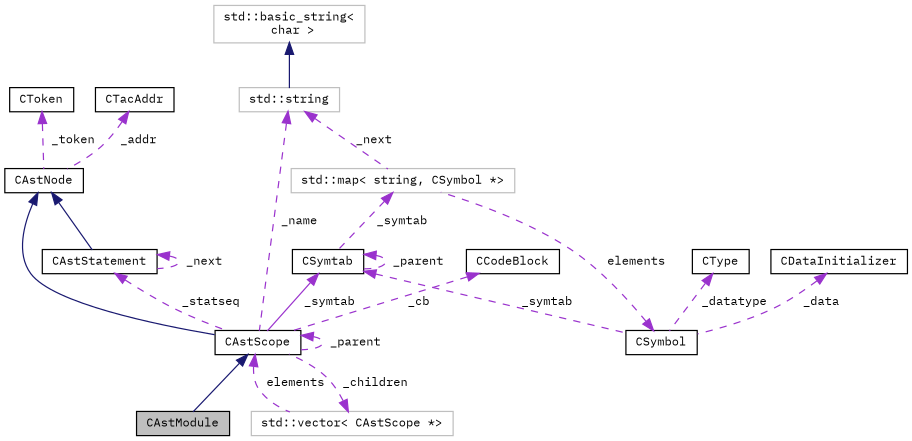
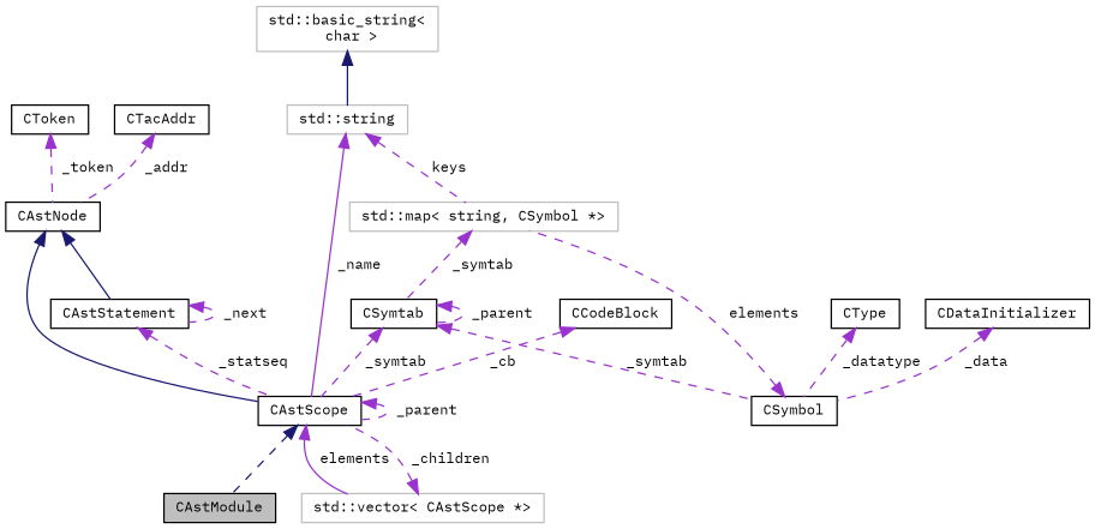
  digraph {
    fontname="IBM Plex Mono"
    node [color=black fillcolor=white fontname="IBM Plex Mono" fontsize=10 shape=record style=filled]
    edge [color=darkorchid3 dir=back fontname="IBM Plex Mono" fontsize=10 labelfontname=Helvetica labelfontsize=10 style=dashed]
    n1 [fillcolor=grey75 fontcolor=black height=0.2 label=CAstModule width=0.4]
    n2 [height=0.2 label=CAstScope width=0.4]
    n3 [color=grey75 height=0.2 label="std::vector\< CAstScope *\>" width=0.4]
    n4 [height=0.2 label=CAstNode width=0.4]
    n5 [height=0.2 label=CAstStatement width=0.4]
    n6 [height=0.2 label=CToken width=0.4]
    n7 [color=grey75 height=0.2 label="std::string" width=0.4]
    n8 [color=grey75 height=0.2 label="std::map\< string, CSymbol *\>" width=0.4]
    n9 [height=0.2 label=CSymtab width=0.4]
    n10 [height=0.2 label=CSymbol width=0.4]
    n11 [color=grey75 height=0.2 label="std::basic_string\<\l char \>" width=0.4]
    n12 [height=0.2 label=CTacAddr width=0.4]
    n13 [height=0.2 label=CType width=0.4]
    n14 [height=0.2 label=CDataInitializer width=0.4]
    n15 [height=0.2 label=CCodeBlock width=0.4]
-   n2 -> n1 [color=midnightblue style=solid]
+   n2 -> n1 [color=midnightblue]
    n2 -> n2 [label=" _parent"]
-   n2 -> n3 [label=" elements"]
+   n2 -> n3 [label=" elements" style=solid]
    n3 -> n2 [label=" _children"]
    n4 -> n2 [color=midnightblue style=solid]
    n4 -> n5 [color=midnightblue style=solid]
    n5 -> n2 [label=" _statseq"]
    n5 -> n5 [label=" _next"]
    n6 -> n4 [label=" _token"]
-   n7 -> n2 [label=" _name"]
-   n7 -> n8 [label=" _next"]
+   n7 -> n2 [label=" _name" style=solid]
+   n7 -> n8 [label=" keys"]
    n8 -> n9 [label=" _symtab"]
-   n9 -> n2 [label=" _symtab" style=solid]
+   n9 -> n2 [label=" _symtab"]
    n9 -> n9 [label=" _parent"]
    n9 -> n10 [label=" _symtab"]
    n10 -> n8 [label=" elements"]
    n11 -> n7 [color=midnightblue style=solid]
    n12 -> n4 [label=" _addr"]
    n13 -> n10 [label=" _datatype"]
    n14 -> n10 [label=" _data"]
    n15 -> n2 [label=" _cb"]
  }
